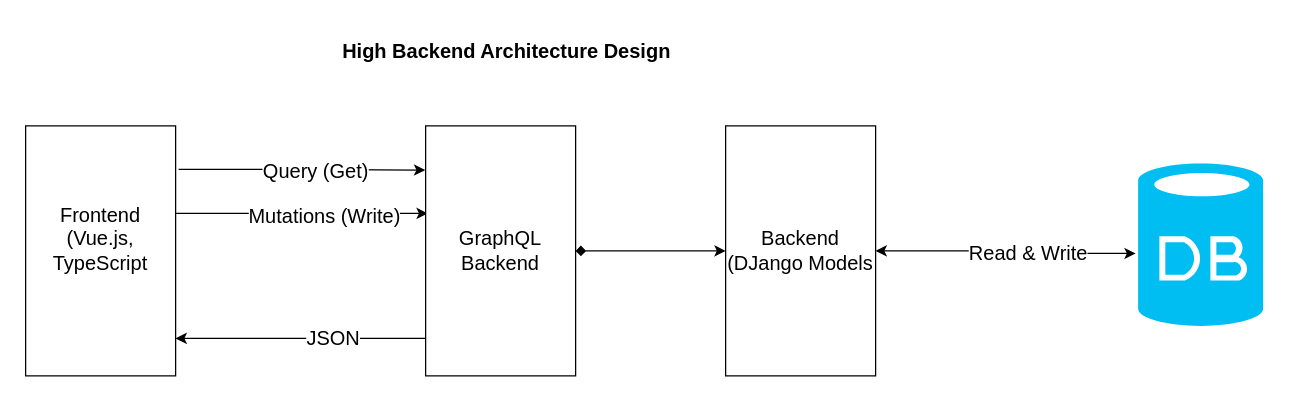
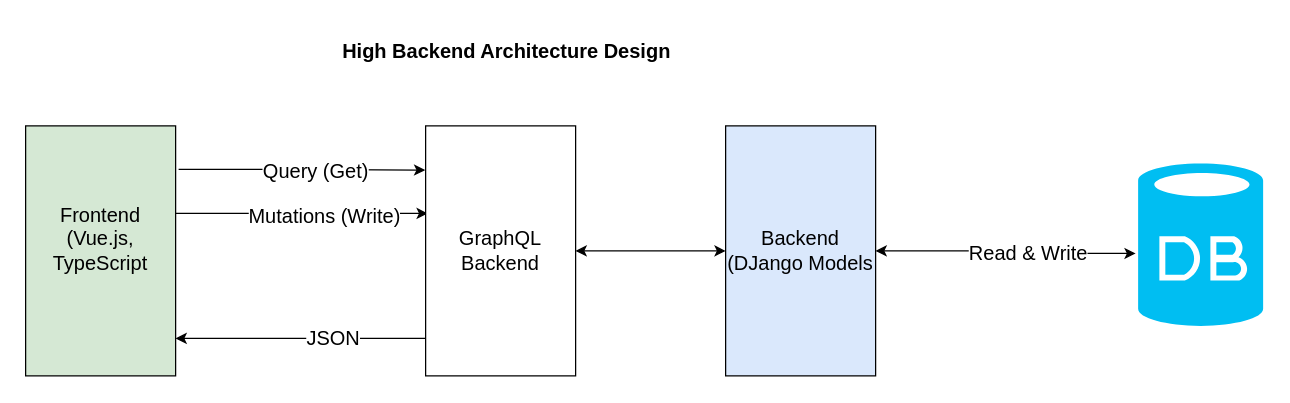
  <mxCell id="0" />
  <mxCell id="1" parent="0" />
  <mxCell id="2" value="High Backend Architecture Design" style="text;html=1;strokeColor=none;fillColor=none;align=center;verticalAlign=middle;whiteSpace=wrap;rounded=0;fontStyle=1;fontSize=16;" parent="1" vertex="1"><mxGeometry x="220" y="20" width="370" height="40" as="geometry" /></mxCell>
  <mxCell id="3" style="edgeStyle=orthogonalEdgeStyle;rounded=0;orthogonalLoop=1;jettySize=auto;html=1;fontSize=16;exitX=1.02;exitY=0.174;exitDx=0;exitDy=0;exitPerimeter=0;entryX=-0.003;entryY=0.177;entryDx=0;entryDy=0;entryPerimeter=0;" parent="1" source="7" target="10" edge="1"><mxGeometry relative="1" as="geometry" /></mxCell>
  <mxCell id="4" value="Query (Get)" style="text;html=1;resizable=0;points=[];align=center;verticalAlign=middle;labelBackgroundColor=#ffffff;fontSize=16;" parent="3" vertex="1" connectable="0"><mxGeometry x="0.114" relative="1" as="geometry"><mxPoint as="offset" /></mxGeometry></mxCell>
  <mxCell id="5" style="edgeStyle=orthogonalEdgeStyle;rounded=0;orthogonalLoop=1;jettySize=auto;html=1;entryX=0.014;entryY=0.35;entryDx=0;entryDy=0;entryPerimeter=0;fontSize=16;" parent="1" source="7" target="10" edge="1"><mxGeometry relative="1" as="geometry"><Array as="points"><mxPoint x="160" y="170" /><mxPoint x="160" y="170" /></Array></mxGeometry></mxCell>
  <mxCell id="6" value="Mutations (Write)" style="text;html=1;resizable=0;points=[];align=center;verticalAlign=middle;labelBackgroundColor=#ffffff;fontSize=16;" parent="5" vertex="1" connectable="0"><mxGeometry x="0.173" y="-1" relative="1" as="geometry"><mxPoint as="offset" /></mxGeometry></mxCell>
- <mxCell id="7" value="&lt;div&gt;Frontend (Vue.js, TypeScript&lt;/div&gt;&lt;div&gt;&lt;br&gt;&lt;/div&gt;" style="rounded=0;whiteSpace=wrap;html=1;fontSize=16;" parent="1" vertex="1"><mxGeometry x="20" y="100" width="120" height="200" as="geometry" /></mxCell>
+ <mxCell id="7" value="&lt;div&gt;Frontend (Vue.js, TypeScript&lt;/div&gt;&lt;div&gt;&lt;br&gt;&lt;/div&gt;" style="rounded=0;whiteSpace=wrap;html=1;fontSize=16;fillColor=#d5e8d4;" parent="1" vertex="1"><mxGeometry x="20" y="100" width="120" height="200" as="geometry" /></mxCell>
  <mxCell id="8" style="edgeStyle=orthogonalEdgeStyle;rounded=0;orthogonalLoop=1;jettySize=auto;html=1;fontSize=16;" parent="1" source="10" target="7" edge="1"><mxGeometry relative="1" as="geometry"><Array as="points"><mxPoint x="190" y="270" /><mxPoint x="190" y="270" /></Array></mxGeometry></mxCell>
  <mxCell id="9" value="JSON" style="text;html=1;resizable=0;points=[];align=center;verticalAlign=middle;labelBackgroundColor=#ffffff;fontSize=16;" parent="8" vertex="1" connectable="0"><mxGeometry x="-0.25" y="-1" relative="1" as="geometry"><mxPoint as="offset" /></mxGeometry></mxCell>
  <mxCell id="10" value="GraphQL Backend" style="rounded=0;whiteSpace=wrap;html=1;fontSize=16;" parent="1" vertex="1"><mxGeometry x="340" y="100" width="120" height="200" as="geometry" /></mxCell>
  <mxCell id="11" style="edgeStyle=orthogonalEdgeStyle;rounded=0;orthogonalLoop=1;jettySize=auto;html=1;entryX=-0.02;entryY=0.554;entryDx=0;entryDy=0;entryPerimeter=0;fontSize=16;startArrow=classic;startFill=1;" parent="1" source="14" target="15" edge="1"><mxGeometry relative="1" as="geometry"><Array as="points"><mxPoint x="780" y="200" /><mxPoint x="780" y="202" /></Array></mxGeometry></mxCell>
  <mxCell id="12" value="Read &amp;amp; Write" style="text;html=1;resizable=0;points=[];align=center;verticalAlign=middle;labelBackgroundColor=#ffffff;fontSize=16;" parent="11" vertex="1" connectable="0"><mxGeometry x="0.175" y="1" relative="1" as="geometry"><mxPoint as="offset" /></mxGeometry></mxCell>
- <mxCell id="13" style="edgeStyle=orthogonalEdgeStyle;rounded=0;orthogonalLoop=1;jettySize=auto;html=1;startArrow=classic;startFill=1;endArrow=diamond;" parent="1" source="14" target="10" edge="1"><mxGeometry relative="1" as="geometry" /></mxCell>
- <mxCell id="14" value="Backend (DJango Models" style="rounded=0;whiteSpace=wrap;html=1;fontSize=16;" parent="1" vertex="1"><mxGeometry x="580" y="100" width="120" height="200" as="geometry" /></mxCell>
+ <mxCell id="13" style="edgeStyle=orthogonalEdgeStyle;rounded=0;orthogonalLoop=1;jettySize=auto;html=1;startArrow=classic;startFill=1;" parent="1" source="14" target="10" edge="1"><mxGeometry relative="1" as="geometry" /></mxCell>
+ <mxCell id="14" value="Backend (DJango Models" style="rounded=0;whiteSpace=wrap;html=1;fontSize=16;fillColor=#dae8fc;" parent="1" vertex="1"><mxGeometry x="580" y="100" width="120" height="200" as="geometry" /></mxCell>
  <mxCell id="15" value="" style="verticalLabelPosition=bottom;html=1;verticalAlign=top;align=center;strokeColor=none;fillColor=#00BEF2;shape=mxgraph.azure.database;fontSize=16;" parent="1" vertex="1"><mxGeometry x="910" y="130" width="100" height="130" as="geometry" /></mxCell>
